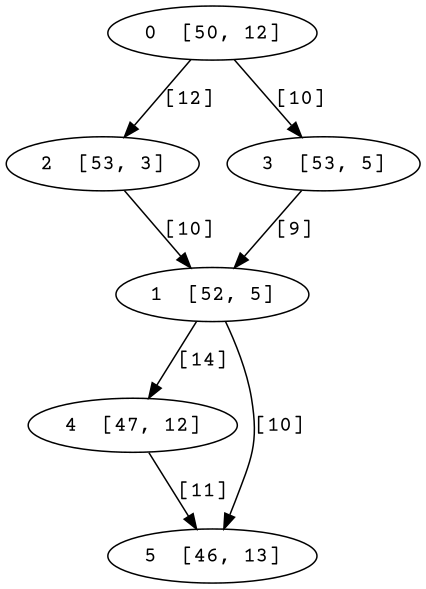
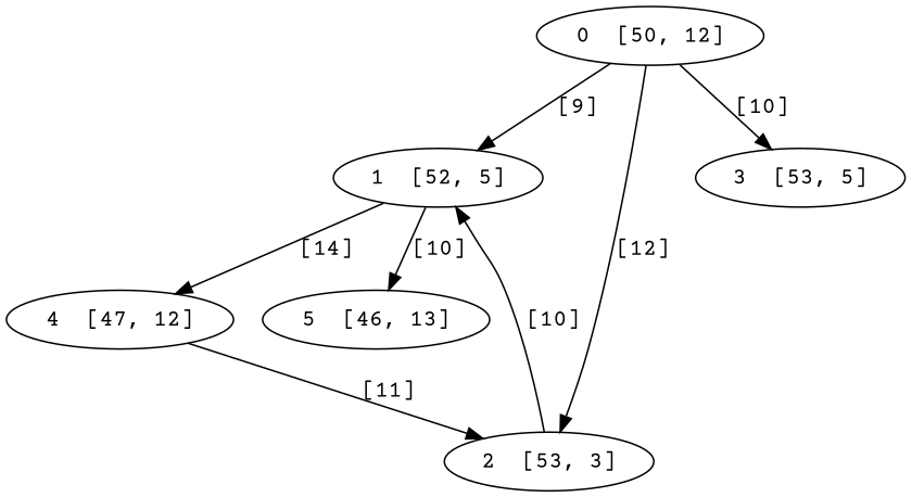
  digraph {
    fontname="Courier Prime"
    node [fontname="Courier Prime"]
    edge [fontname="Courier Prime"]
    n1 [label="0  [50, 12]"]
    n2 [label="1  [52, 5]"]
    n3 [label="2  [53, 3]"]
    n4 [label="3  [53, 5]"]
    n5 [label="4  [47, 12]"]
    n6 [label="5  [46, 13]"]
-   n4 -> n2 [label="[9]"]
+   n1 -> n2 [label="[9]"]
    n1 -> n3 [label="[12]"]
    n1 -> n4 [label="[10]"]
    n2 -> n5 [label="[14]"]
    n2 -> n6 [label="[10]"]
    n3 -> n2 [label="[10]"]
-   n5 -> n6 [label="[11]"]
+   n5 -> n3 [label="[11]"]
  }
